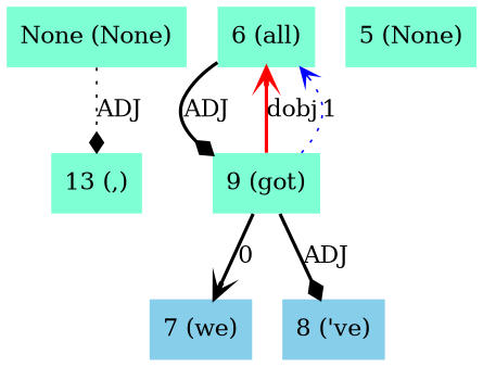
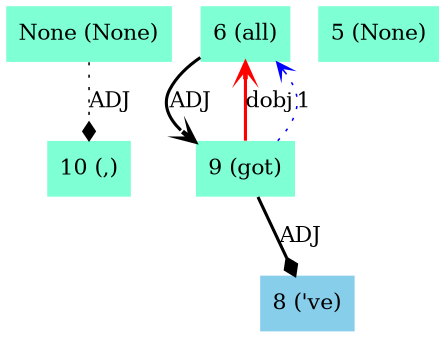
  digraph {
    node [fillcolor=aquamarine shape=plaintext style=filled]
    edge [arrowhead=diamond dir=forward style=bold]
    n1 [label="None (None)"]
-   n2 [label="13 (,)"]
+   n2 [label="10 (,)"]
    n3 [label="6 (all)"]
    n4 [label="9 (got)"]
-   n5 [fillcolor=skyblue label="7 (we)"]
    n6 [fillcolor=skyblue label="8 ('ve)"]
    n7 [label="5 (None)"]
    n1 -> n2 [label=ADJ style=dotted]
-   n3 -> n4 [label=ADJ]
+   n3 -> n4 [arrowhead=vee label=ADJ]
    n4 -> n3 [arrowhead=vee color=red label=dobj]
    n4 -> n3 [arrowhead=vee color=blue label=1 style=dotted]
-   n4 -> n5 [arrowhead=vee label=0]
    n4 -> n6 [label=ADJ]
  }
